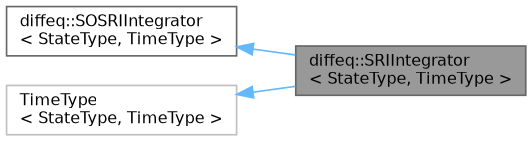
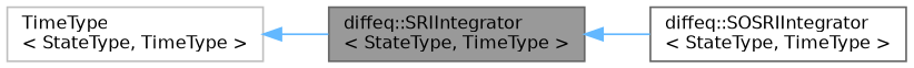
  digraph {
    rankdir=LR
    node [color=gray40 fillcolor=white fontname=Helvetica fontsize=10 shape=box style=filled]
    edge [color=steelblue1 dir=back fontname=Helvetica fontsize=10 labelfontname=Helvetica labelfontsize=10 style=solid]
    n1 [fillcolor=grey60 fontcolor=black height=0.2 label="diffeq::SRIIntegrator\l\< StateType, TimeType \>" width=0.4]
    n2 [height=0.2 label="diffeq::SOSRIIntegrator\l\< StateType, TimeType \>" width=0.4]
    n3 [color=grey75 height=0.2 label="TimeType\l\< StateType, TimeType \>" width=0.4]
-   n2 -> n1
+   n1 -> n2
    n3 -> n1
  }
